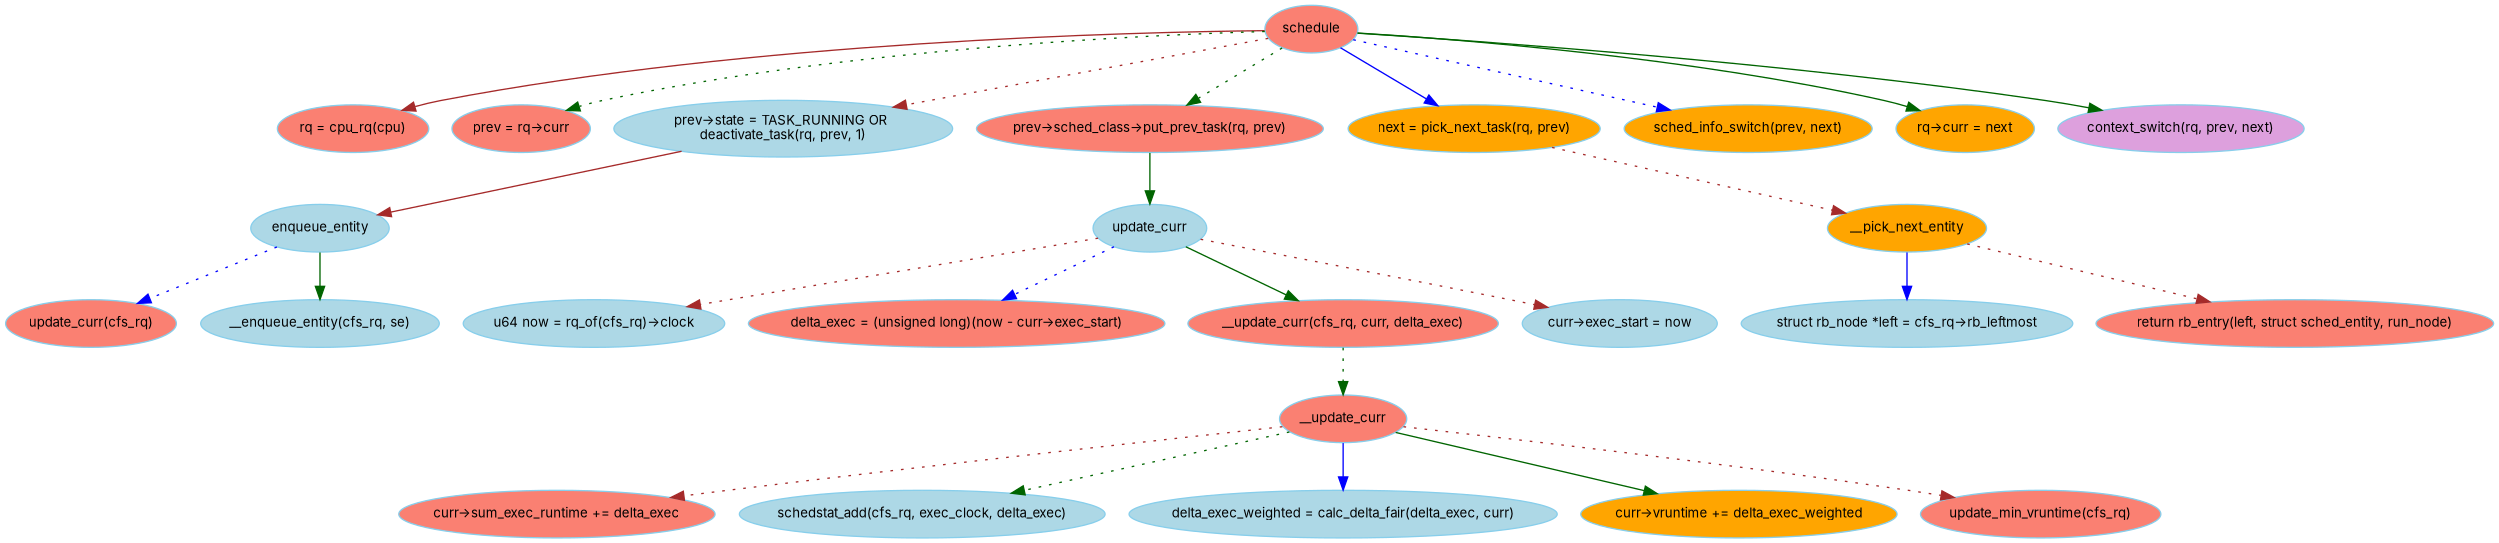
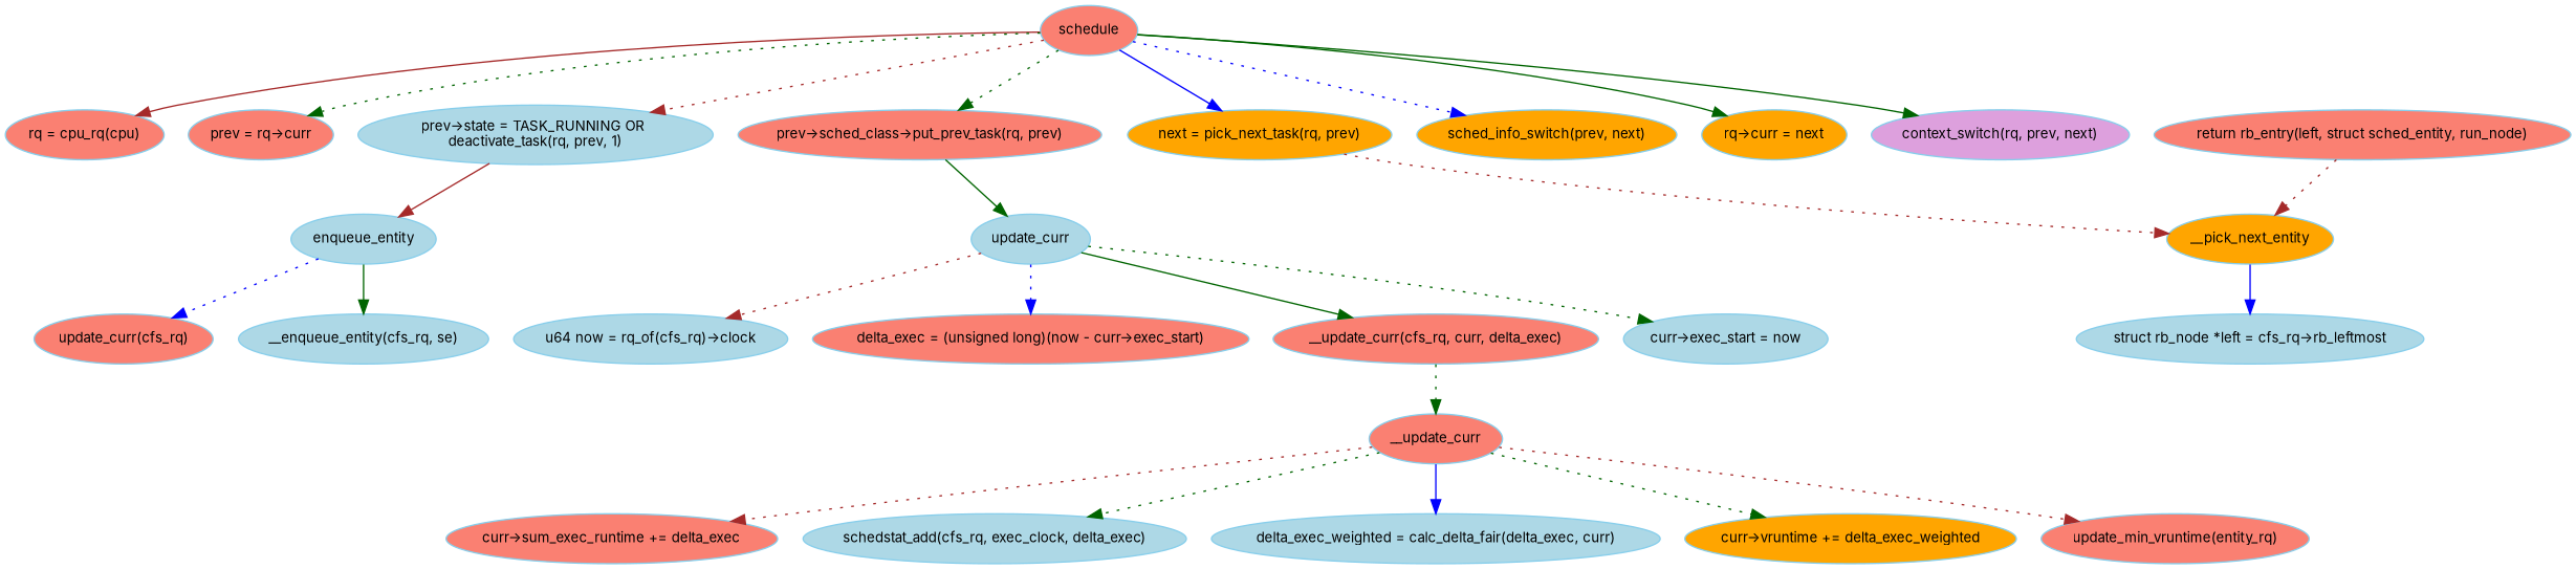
  digraph {
    fontname=Inter
    fontsize=10
    rankdir=TB
    node [color=skyblue fillcolor=salmon fontname=Inter fontsize=10 style=filled]
    edge [color=darkgreen fontname=Inter fontsize=10 style=dotted]
    schedule
    "rq = cpu_rq(cpu)"
    "prev = rq->curr"
    "prev->state = TASK_RUNNING OR \ndeactivate_task(rq, prev, 1)" [fillcolor=lightblue]
    "prev->sched_class->put_prev_task(rq, prev)"
    "next = pick_next_task(rq, prev)" [fillcolor=orange]
    "sched_info_switch(prev, next)" [fillcolor=orange]
    "rq->curr = next" [fillcolor=orange]
    "context_switch(rq, prev, next)" [fillcolor=plum]
    enqueue_entity [fillcolor=lightblue]
    update_curr [fillcolor=lightblue]
    __pick_next_entity [fillcolor=orange]
    "u64 now = rq_of(cfs_rq)->clock" [fillcolor=lightblue]
    "delta_exec = (unsigned long)(now - curr->exec_start)"
    "__update_curr(cfs_rq, curr, delta_exec)"
    "curr->exec_start = now" [fillcolor=lightblue]
    "update_curr(cfs_rq)"
    "__enqueue_entity(cfs_rq, se)" [fillcolor=lightblue]
    __update_curr
    "struct rb_node *left = cfs_rq->rb_leftmost" [fillcolor=lightblue]
    "return rb_entry(left, struct sched_entity, run_node)"
    "curr->sum_exec_runtime += delta_exec"
    "schedstat_add(cfs_rq, exec_clock, delta_exec)" [fillcolor=lightblue]
    "delta_exec_weighted = calc_delta_fair(delta_exec, curr)" [fillcolor=lightblue]
    "curr->vruntime += delta_exec_weighted" [fillcolor=orange]
-   "update_min_vruntime(cfs_rq)"
+   "update_min_vruntime(cfs_rq)" [label="update_min_vruntime(entity_rq)"]
    schedule -> "rq = cpu_rq(cpu)" [color=brown style=solid]
    schedule -> "prev = rq->curr"
    schedule -> "prev->state = TASK_RUNNING OR \ndeactivate_task(rq, prev, 1)" [color=brown]
    schedule -> "prev->sched_class->put_prev_task(rq, prev)"
    schedule -> "next = pick_next_task(rq, prev)" [color=blue style=solid]
    schedule -> "sched_info_switch(prev, next)" [color=blue]
    schedule -> "rq->curr = next" [style=solid]
    schedule -> "context_switch(rq, prev, next)" [style=solid]
    "prev->state = TASK_RUNNING OR \ndeactivate_task(rq, prev, 1)" -> enqueue_entity [color=brown style=solid]
    "prev->sched_class->put_prev_task(rq, prev)" -> update_curr [style=solid]
    "next = pick_next_task(rq, prev)" -> __pick_next_entity [color=brown]
    enqueue_entity -> "update_curr(cfs_rq)" [color=blue]
    enqueue_entity -> "__enqueue_entity(cfs_rq, se)" [style=solid]
    update_curr -> "u64 now = rq_of(cfs_rq)->clock" [color=brown]
    update_curr -> "delta_exec = (unsigned long)(now - curr->exec_start)" [color=blue]
    update_curr -> "__update_curr(cfs_rq, curr, delta_exec)" [style=solid]
-   update_curr -> "curr->exec_start = now" [color=brown]
+   update_curr -> "curr->exec_start = now"
    __pick_next_entity -> "struct rb_node *left = cfs_rq->rb_leftmost" [color=blue style=solid]
-   __pick_next_entity -> "return rb_entry(left, struct sched_entity, run_node)" [color=brown]
+   "return rb_entry(left, struct sched_entity, run_node)" -> __pick_next_entity [color=brown]
    "__update_curr(cfs_rq, curr, delta_exec)" -> __update_curr
    __update_curr -> "curr->sum_exec_runtime += delta_exec" [color=brown]
    __update_curr -> "schedstat_add(cfs_rq, exec_clock, delta_exec)"
    __update_curr -> "delta_exec_weighted = calc_delta_fair(delta_exec, curr)" [color=blue style=solid]
-   __update_curr -> "curr->vruntime += delta_exec_weighted" [style=solid]
+   __update_curr -> "curr->vruntime += delta_exec_weighted"
    __update_curr -> "update_min_vruntime(cfs_rq)" [color=brown]
  }
